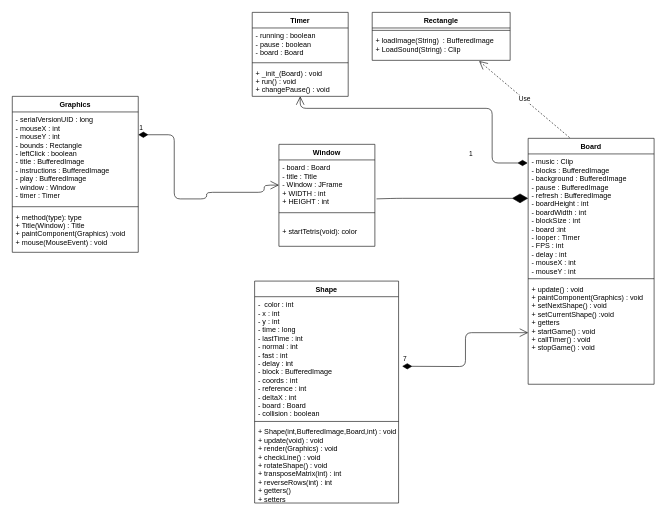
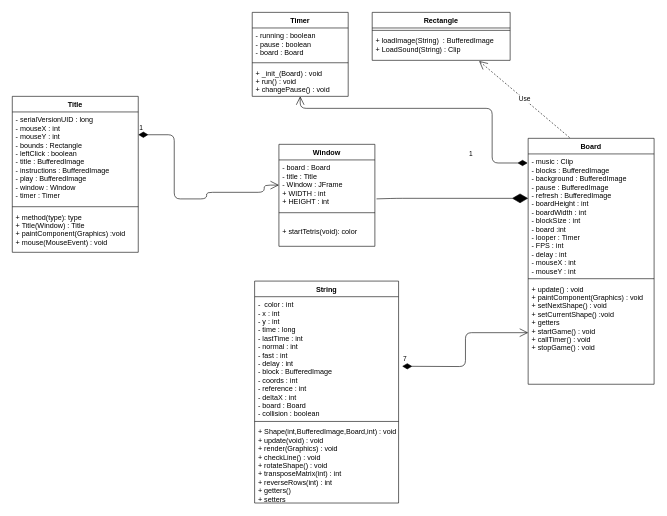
  <mxCell id="0" />
  <mxCell id="1" parent="0" />
  <mxCell id="2" value="Window" style="swimlane;fontStyle=1;align=center;verticalAlign=top;childLayout=stackLayout;horizontal=1;startSize=26;horizontalStack=0;resizeParent=1;resizeParentMax=0;resizeLast=0;collapsible=1;marginBottom=0;" vertex="1" parent="1"><mxGeometry x="464.5" y="240" width="160" height="170" as="geometry"><mxRectangle x="20" y="30" width="80" height="26" as="alternateBounds" /></mxGeometry></mxCell>
  <mxCell id="3" value="- board : Board&#10;- title : Title&#10;- Window : JFrame&#10;+ WIDTH : int&#10;+ HEIGHT : int" style="text;strokeColor=none;fillColor=none;align=left;verticalAlign=top;spacingLeft=4;spacingRight=4;overflow=hidden;rotatable=0;points=[[0,0.5],[1,0.5]];portConstraint=eastwest;" vertex="1" parent="2"><mxGeometry y="26" width="160" height="84" as="geometry" /></mxCell>
  <mxCell id="4" value="" style="line;strokeWidth=1;fillColor=none;align=left;verticalAlign=middle;spacingTop=-1;spacingLeft=3;spacingRight=3;rotatable=0;labelPosition=right;points=[];portConstraint=eastwest;" vertex="1" parent="2"><mxGeometry y="110" width="160" height="8" as="geometry" /></mxCell>
  <mxCell id="5" value="&#10;+ startTetris(void): color" style="text;strokeColor=none;fillColor=none;align=left;verticalAlign=top;spacingLeft=4;spacingRight=4;overflow=hidden;rotatable=0;points=[[0,0.5],[1,0.5]];portConstraint=eastwest;" vertex="1" parent="2"><mxGeometry y="118" width="160" height="52" as="geometry" /></mxCell>
- <mxCell id="6" value="Graphics" style="swimlane;fontStyle=1;align=center;verticalAlign=top;childLayout=stackLayout;horizontal=1;startSize=26;horizontalStack=0;resizeParent=1;resizeParentMax=0;resizeLast=0;collapsible=1;marginBottom=0;" vertex="1" parent="1"><mxGeometry x="20" y="160" width="210" height="260" as="geometry"><mxRectangle x="170" y="284" width="50" height="26" as="alternateBounds" /></mxGeometry></mxCell>
+ <mxCell id="6" value="Title" style="swimlane;fontStyle=1;align=center;verticalAlign=top;childLayout=stackLayout;horizontal=1;startSize=26;horizontalStack=0;resizeParent=1;resizeParentMax=0;resizeLast=0;collapsible=1;marginBottom=0;" vertex="1" parent="1"><mxGeometry x="20" y="160" width="210" height="260" as="geometry"><mxRectangle x="170" y="284" width="50" height="26" as="alternateBounds" /></mxGeometry></mxCell>
  <mxCell id="7" value="- serialVersionUID : long&#10;- mouseX : int&#10;- mouseY : int&#10;- bounds : Rectangle&#10;- leftClick : boolean&#10;- title : BufferedImage&#10;- instructions : BufferedImage&#10;- play : BufferedImage&#10;- window : Window&#10;- timer : Timer&#10;&#10;" style="text;strokeColor=none;fillColor=none;align=left;verticalAlign=top;spacingLeft=4;spacingRight=4;overflow=hidden;rotatable=0;points=[[0,0.5],[1,0.5]];portConstraint=eastwest;" vertex="1" parent="6"><mxGeometry y="26" width="210" height="154" as="geometry" /></mxCell>
  <mxCell id="8" value="" style="line;strokeWidth=1;fillColor=none;align=left;verticalAlign=middle;spacingTop=-1;spacingLeft=3;spacingRight=3;rotatable=0;labelPosition=right;points=[];portConstraint=eastwest;" vertex="1" parent="6"><mxGeometry y="180" width="210" height="8" as="geometry" /></mxCell>
  <mxCell id="9" value="+ method(type): type&#10;+ Title(Window) : Title&#10;+ paintComponent(Graphics) :void&#10;+ mouse(MouseEvent) : void" style="text;strokeColor=none;fillColor=none;align=left;verticalAlign=top;spacingLeft=4;spacingRight=4;overflow=hidden;rotatable=0;points=[[0,0.5],[1,0.5]];portConstraint=eastwest;" vertex="1" parent="6"><mxGeometry y="188" width="210" height="72" as="geometry" /></mxCell>
  <mxCell id="10" value="Timer" style="swimlane;fontStyle=1;align=center;verticalAlign=top;childLayout=stackLayout;horizontal=1;startSize=26;horizontalStack=0;resizeParent=1;resizeParentMax=0;resizeLast=0;collapsible=1;marginBottom=0;" vertex="1" parent="1"><mxGeometry x="420" y="20" width="160" height="140" as="geometry"><mxRectangle x="440" y="100" width="80" height="26" as="alternateBounds" /></mxGeometry></mxCell>
  <mxCell id="11" value="- running : boolean&#10;- pause : boolean&#10;- board : Board&#10;" style="text;strokeColor=none;fillColor=none;align=left;verticalAlign=top;spacingLeft=4;spacingRight=4;overflow=hidden;rotatable=0;points=[[0,0.5],[1,0.5]];portConstraint=eastwest;" vertex="1" parent="10"><mxGeometry y="26" width="160" height="54" as="geometry" /></mxCell>
  <mxCell id="12" value="" style="line;strokeWidth=1;fillColor=none;align=left;verticalAlign=middle;spacingTop=-1;spacingLeft=3;spacingRight=3;rotatable=0;labelPosition=right;points=[];portConstraint=eastwest;" vertex="1" parent="10"><mxGeometry y="80" width="160" height="8" as="geometry" /></mxCell>
  <mxCell id="13" value="+ _init_(Board) : void&#10;+ run() : void&#10;+ changePause() : void&#10;" style="text;strokeColor=none;fillColor=none;align=left;verticalAlign=top;spacingLeft=4;spacingRight=4;overflow=hidden;rotatable=0;points=[[0,0.5],[1,0.5]];portConstraint=eastwest;" vertex="1" parent="10"><mxGeometry y="88" width="160" height="52" as="geometry" /></mxCell>
- <mxCell id="14" value="Shape" style="swimlane;fontStyle=1;align=center;verticalAlign=top;childLayout=stackLayout;horizontal=1;startSize=26;horizontalStack=0;resizeParent=1;resizeParentMax=0;resizeLast=0;collapsible=1;marginBottom=0;" vertex="1" parent="1"><mxGeometry x="424" y="468" width="240" height="370" as="geometry"><mxRectangle x="380" y="548" width="70" height="26" as="alternateBounds" /></mxGeometry></mxCell>
+ <mxCell id="14" value="String" style="swimlane;fontStyle=1;align=center;verticalAlign=top;childLayout=stackLayout;horizontal=1;startSize=26;horizontalStack=0;resizeParent=1;resizeParentMax=0;resizeLast=0;collapsible=1;marginBottom=0;" vertex="1" parent="1"><mxGeometry x="424" y="468" width="240" height="370" as="geometry"><mxRectangle x="380" y="548" width="70" height="26" as="alternateBounds" /></mxGeometry></mxCell>
  <mxCell id="15" value="-  color : int&#10;- x : int&#10;- y : int&#10;- time : long&#10;- lastTime : int&#10;- normal : int&#10;- fast : int &#10;- delay : int&#10;- block : BufferedImage&#10;- coords : int&#10;- reference : int&#10;- deltaX : int&#10;- board : Board&#10;- collision : boolean" style="text;strokeColor=none;fillColor=none;align=left;verticalAlign=top;spacingLeft=4;spacingRight=4;overflow=hidden;rotatable=0;points=[[0,0.5],[1,0.5]];portConstraint=eastwest;" vertex="1" parent="14"><mxGeometry y="26" width="240" height="204" as="geometry" /></mxCell>
  <mxCell id="16" value="" style="line;strokeWidth=1;fillColor=none;align=left;verticalAlign=middle;spacingTop=-1;spacingLeft=3;spacingRight=3;rotatable=0;labelPosition=right;points=[];portConstraint=eastwest;" vertex="1" parent="14"><mxGeometry y="230" width="240" height="8" as="geometry" /></mxCell>
  <mxCell id="17" value="+ Shape(int,BufferedImage,Board,int) : void&#10;+ update(void) : void&#10;+ render(Graphics) : void&#10;+ checkLine() : void&#10;+ rotateShape() : void&#10;+ transposeMatrix(int) : int &#10;+ reverseRows(int) : int&#10;+ getters()&#10;+ setters&#10;&#10;" style="text;strokeColor=none;fillColor=none;align=left;verticalAlign=top;spacingLeft=4;spacingRight=4;overflow=hidden;rotatable=0;points=[[0,0.5],[1,0.5]];portConstraint=eastwest;" vertex="1" parent="14"><mxGeometry y="238" width="240" height="132" as="geometry" /></mxCell>
  <mxCell id="18" value="Rectangle" style="swimlane;fontStyle=1;align=center;verticalAlign=top;childLayout=stackLayout;horizontal=1;startSize=26;horizontalStack=0;resizeParent=1;resizeParentMax=0;resizeLast=0;collapsible=1;marginBottom=0;" vertex="1" parent="1"><mxGeometry x="620" y="20" width="230" height="80" as="geometry"><mxRectangle x="660" y="100" width="100" height="26" as="alternateBounds" /></mxGeometry></mxCell>
  <mxCell id="19" value="" style="line;strokeWidth=1;fillColor=none;align=left;verticalAlign=middle;spacingTop=-1;spacingLeft=3;spacingRight=3;rotatable=0;labelPosition=right;points=[];portConstraint=eastwest;" vertex="1" parent="18"><mxGeometry y="26" width="230" height="8" as="geometry" /></mxCell>
  <mxCell id="20" value="+ loadImage(String)  : BufferedImage&#10;+ LoadSound(String) : Clip " style="text;strokeColor=none;fillColor=none;align=left;verticalAlign=top;spacingLeft=4;spacingRight=4;overflow=hidden;rotatable=0;points=[[0,0.5],[1,0.5]];portConstraint=eastwest;" vertex="1" parent="18"><mxGeometry y="34" width="230" height="46" as="geometry" /></mxCell>
  <mxCell id="21" value="Board" style="swimlane;fontStyle=1;align=center;verticalAlign=top;childLayout=stackLayout;horizontal=1;startSize=26;horizontalStack=0;resizeParent=1;resizeParentMax=0;resizeLast=0;collapsible=1;marginBottom=0;" vertex="1" parent="1"><mxGeometry x="880" y="230" width="210" height="410" as="geometry"><mxRectangle x="920" y="310" width="60" height="26" as="alternateBounds" /></mxGeometry></mxCell>
  <mxCell id="22" value="- music : Clip&#10;- blocks : BufferedImage&#10;- background : BufferedImage&#10;- pause : BufferedImage&#10;- refresh : BufferedImage&#10;- boardHeight : int&#10;- boardWidth : int&#10;- blockSize : int&#10;- board :int&#10;- looper : Timer&#10;- FPS : int&#10;- delay : int&#10;- mouseX : int&#10;- mouseY : int&#10;&#10;&#10;&#10;" style="text;strokeColor=none;fillColor=none;align=left;verticalAlign=top;spacingLeft=4;spacingRight=4;overflow=hidden;rotatable=0;points=[[0,0.5],[1,0.5]];portConstraint=eastwest;" vertex="1" parent="21"><mxGeometry y="26" width="210" height="204" as="geometry" /></mxCell>
  <mxCell id="23" value="" style="line;strokeWidth=1;fillColor=none;align=left;verticalAlign=middle;spacingTop=-1;spacingLeft=3;spacingRight=3;rotatable=0;labelPosition=right;points=[];portConstraint=eastwest;" vertex="1" parent="21"><mxGeometry y="230" width="210" height="8" as="geometry" /></mxCell>
  <mxCell id="24" value="+ update() : void&#10;+ paintComponent(Graphics) : void&#10;+ setNextShape() : void&#10;+ setCurrentShape() :void&#10;+ getters&#10;+ startGame() : void&#10;+ callTimer() : void&#10;+ stopGame() : void" style="text;strokeColor=none;fillColor=none;align=left;verticalAlign=top;spacingLeft=4;spacingRight=4;overflow=hidden;rotatable=0;points=[[0,0.5],[1,0.5]];portConstraint=eastwest;" vertex="1" parent="21"><mxGeometry y="238" width="210" height="172" as="geometry" /></mxCell>
  <mxCell id="25" value="" style="endArrow=diamondThin;endFill=1;endSize=24;html=1;entryX=0;entryY=0.363;entryDx=0;entryDy=0;entryPerimeter=0;exitX=1.017;exitY=0.773;exitDx=0;exitDy=0;exitPerimeter=0;" edge="1" parent="1" source="3" target="22"><mxGeometry width="160" relative="1" as="geometry"><mxPoint x="624.5" y="332.5" as="sourcePoint" /><mxPoint x="784.5" y="332.5" as="targetPoint" /><Array as="points"><mxPoint x="660" y="330" /></Array></mxGeometry></mxCell>
  <mxCell id="26" value="1" style="endArrow=open;html=1;endSize=12;startArrow=diamondThin;startSize=14;startFill=1;edgeStyle=orthogonalEdgeStyle;align=left;verticalAlign=bottom;" edge="1" parent="1" target="3"><mxGeometry x="-1" y="3" relative="1" as="geometry"><mxPoint x="230" y="224" as="sourcePoint" /><mxPoint x="464" y="184" as="targetPoint" /><Array as="points"><mxPoint x="290" y="224" /><mxPoint x="290" y="331" /><mxPoint x="344" y="331" /><mxPoint x="344" y="320" /><mxPoint x="440" y="320" /><mxPoint x="440" y="308" /></Array></mxGeometry></mxCell>
  <mxCell id="27" value="Use" style="endArrow=open;endSize=12;dashed=1;html=1;entryX=0.775;entryY=1.025;entryDx=0;entryDy=0;entryPerimeter=0;exitX=0.329;exitY=-0.003;exitDx=0;exitDy=0;exitPerimeter=0;" edge="1" parent="1" source="21" target="20"><mxGeometry width="160" relative="1" as="geometry"><mxPoint x="700" y="180" as="sourcePoint" /><mxPoint x="860" y="180" as="targetPoint" /></mxGeometry></mxCell>
  <mxCell id="28" value="1" style="endArrow=open;html=1;endSize=12;startArrow=diamondThin;startSize=14;startFill=1;edgeStyle=orthogonalEdgeStyle;align=left;verticalAlign=bottom;exitX=-0.004;exitY=0.074;exitDx=0;exitDy=0;exitPerimeter=0;" edge="1" parent="1" source="22" target="13"><mxGeometry x="-0.735" y="40" relative="1" as="geometry"><mxPoint x="410" y="200" as="sourcePoint" /><mxPoint x="570" y="200" as="targetPoint" /><Array as="points"><mxPoint x="820" y="271" /><mxPoint x="820" y="180" /><mxPoint x="500" y="180" /></Array><mxPoint as="offset" /></mxGeometry></mxCell>
  <mxCell id="29" value="7" style="endArrow=open;html=1;endSize=12;startArrow=diamondThin;startSize=14;startFill=1;edgeStyle=orthogonalEdgeStyle;align=left;verticalAlign=bottom;" edge="1" parent="1" target="24"><mxGeometry x="-1" y="3" relative="1" as="geometry"><mxPoint x="670" y="610" as="sourcePoint" /><mxPoint x="870" y="550" as="targetPoint" /></mxGeometry></mxCell>
